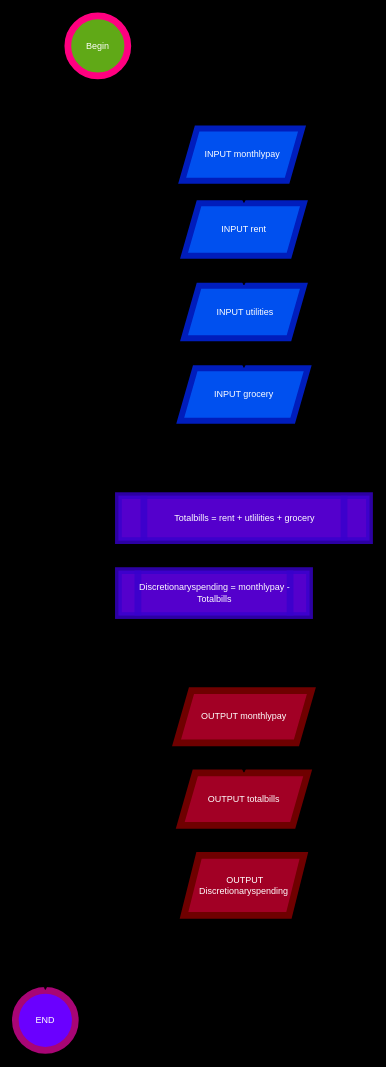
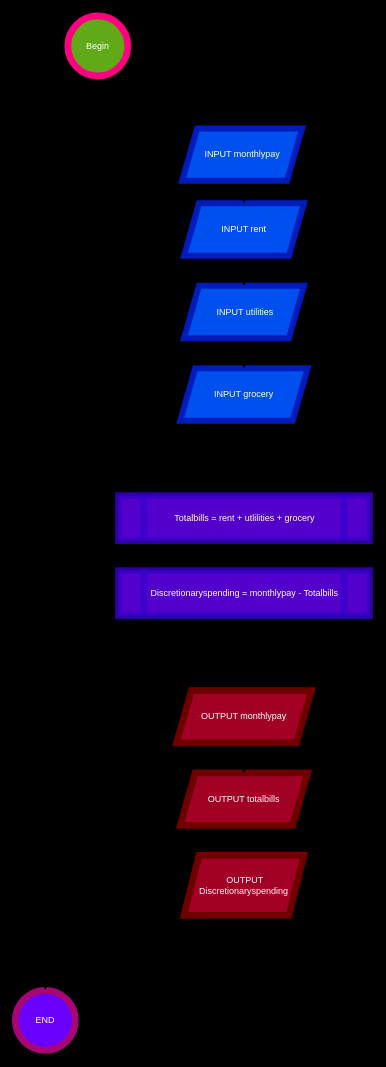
  <mxCell id="0" />
  <mxCell id="1" parent="0" />
  <mxCell id="2" value="END" style="ellipse;whiteSpace=wrap;html=1;aspect=fixed;fillColor=#6a00ff;fontColor=#ffffff;strokeColor=#a80575;strokeWidth=9;shadow=0;" vertex="1" parent="1"><mxGeometry x="20" y="1320" width="80" height="80" as="geometry" /></mxCell>
  <mxCell id="3" style="edgeStyle=orthogonalEdgeStyle;rounded=0;orthogonalLoop=1;jettySize=auto;html=1;exitX=0.5;exitY=1;exitDx=0;exitDy=0;entryX=0.5;entryY=0;entryDx=0;entryDy=0;" edge="1" parent="1" source="4" target="12"><mxGeometry relative="1" as="geometry" /></mxCell>
  <mxCell id="4" value="Begin" style="ellipse;whiteSpace=wrap;html=1;aspect=fixed;fillColor=#60a917;fontColor=#ffffff;strokeColor=#FF0080;strokeWidth=9;" vertex="1" parent="1"><mxGeometry x="90" y="20" width="80" height="80" as="geometry" /></mxCell>
  <mxCell id="5" style="edgeStyle=orthogonalEdgeStyle;rounded=0;orthogonalLoop=1;jettySize=auto;html=1;exitX=0.5;exitY=1;exitDx=0;exitDy=0;entryX=0.5;entryY=0;entryDx=0;entryDy=0;" edge="1" parent="1" source="6" target="14"><mxGeometry relative="1" as="geometry" /></mxCell>
  <mxCell id="6" value="INPUT grocery" style="shape=parallelogram;perimeter=parallelogramPerimeter;whiteSpace=wrap;html=1;fixedSize=1;fillColor=#0050ef;fontColor=#ffffff;strokeColor=#001DBC;strokeWidth=8;" vertex="1" parent="1"><mxGeometry x="240" y="490" width="170" height="70" as="geometry" /></mxCell>
  <mxCell id="7" style="edgeStyle=orthogonalEdgeStyle;rounded=0;orthogonalLoop=1;jettySize=auto;html=1;exitX=0.5;exitY=1;exitDx=0;exitDy=0;entryX=0.5;entryY=0;entryDx=0;entryDy=0;" edge="1" parent="1" source="8" target="6"><mxGeometry relative="1" as="geometry" /></mxCell>
  <mxCell id="8" value="&amp;nbsp;INPUT utilities" style="shape=parallelogram;perimeter=parallelogramPerimeter;whiteSpace=wrap;html=1;fixedSize=1;fillColor=#0050ef;fontColor=#ffffff;strokeColor=#001DBC;strokeWidth=8;" vertex="1" parent="1"><mxGeometry x="245" y="380" width="160" height="70" as="geometry" /></mxCell>
  <mxCell id="9" style="edgeStyle=orthogonalEdgeStyle;rounded=0;orthogonalLoop=1;jettySize=auto;html=1;exitX=0.5;exitY=1;exitDx=0;exitDy=0;entryX=0.5;entryY=0;entryDx=0;entryDy=0;" edge="1" parent="1" source="10" target="8"><mxGeometry relative="1" as="geometry" /></mxCell>
  <mxCell id="10" value="INPUT rent" style="shape=parallelogram;perimeter=parallelogramPerimeter;whiteSpace=wrap;html=1;fixedSize=1;fillColor=#0050ef;fontColor=#ffffff;strokeColor=#001DBC;strokeWidth=8;" vertex="1" parent="1"><mxGeometry x="245" y="270" width="160" height="70" as="geometry" /></mxCell>
  <mxCell id="11" style="edgeStyle=orthogonalEdgeStyle;rounded=0;orthogonalLoop=1;jettySize=auto;html=1;exitX=0.5;exitY=1;exitDx=0;exitDy=0;entryX=0.5;entryY=0;entryDx=0;entryDy=0;" edge="1" parent="1" source="12" target="10"><mxGeometry relative="1" as="geometry" /></mxCell>
  <mxCell id="12" value="INPUT monthlypay" style="shape=parallelogram;perimeter=parallelogramPerimeter;whiteSpace=wrap;html=1;fixedSize=1;fillColor=#0050ef;fontColor=#ffffff;strokeColor=#001DBC;strokeWidth=8;" vertex="1" parent="1"><mxGeometry x="242.5" y="170" width="160" height="70" as="geometry" /></mxCell>
  <mxCell id="13" style="edgeStyle=orthogonalEdgeStyle;rounded=0;orthogonalLoop=1;jettySize=auto;html=1;exitX=0.5;exitY=1;exitDx=0;exitDy=0;entryX=0.5;entryY=0;entryDx=0;entryDy=0;" edge="1" parent="1" source="14" target="16"><mxGeometry relative="1" as="geometry" /></mxCell>
  <mxCell id="14" value="Totalbills = rent + utlilities + grocery" style="shape=process;whiteSpace=wrap;html=1;backgroundOutline=1;fillColor=#6a00ff;fontColor=#ffffff;strokeColor=#3700CC;strokeWidth=9;opacity=80;" vertex="1" parent="1"><mxGeometry x="157.5" y="660" width="335" height="60" as="geometry" /></mxCell>
  <mxCell id="15" style="edgeStyle=orthogonalEdgeStyle;rounded=0;orthogonalLoop=1;jettySize=auto;html=1;exitX=0.5;exitY=1;exitDx=0;exitDy=0;entryX=0.5;entryY=0;entryDx=0;entryDy=0;" edge="1" parent="1" source="16" target="22"><mxGeometry relative="1" as="geometry" /></mxCell>
- <mxCell id="16" value="Discretionaryspending = monthlypay - Totalbills" style="shape=process;whiteSpace=wrap;html=1;backgroundOutline=1;fillColor=#6a00ff;fontColor=#ffffff;strokeColor=#3700CC;strokeWidth=9;opacity=80;" vertex="1" parent="1"><mxGeometry x="157.5" y="760" width="255" height="60" as="geometry" /></mxCell>
+ <mxCell id="16" value="Discretionaryspending = monthlypay - Totalbills" style="shape=process;whiteSpace=wrap;html=1;backgroundOutline=1;fillColor=#6a00ff;fontColor=#ffffff;strokeColor=#3700CC;strokeWidth=9;opacity=80;" vertex="1" parent="1"><mxGeometry x="157.5" y="760" width="335" height="60" as="geometry" /></mxCell>
  <mxCell id="17" style="edgeStyle=orthogonalEdgeStyle;rounded=0;orthogonalLoop=1;jettySize=auto;html=1;exitX=0.5;exitY=1;exitDx=0;exitDy=0;entryX=0.5;entryY=0;entryDx=0;entryDy=0;" edge="1" parent="1" source="18" target="20"><mxGeometry relative="1" as="geometry" /></mxCell>
  <mxCell id="18" value="OUTPUT totalbills" style="shape=parallelogram;perimeter=parallelogramPerimeter;whiteSpace=wrap;html=1;fixedSize=1;fillColor=#a20025;fontColor=#ffffff;strokeColor=#6F0000;strokeWidth=9;" vertex="1" parent="1"><mxGeometry x="240" y="1030" width="170" height="70" as="geometry" /></mxCell>
  <mxCell id="19" style="edgeStyle=orthogonalEdgeStyle;rounded=0;orthogonalLoop=1;jettySize=auto;html=1;exitX=0.5;exitY=1;exitDx=0;exitDy=0;" edge="1" parent="1" source="20" target="2"><mxGeometry relative="1" as="geometry" /></mxCell>
  <mxCell id="20" value="&amp;nbsp;OUTPUT Discretionaryspending" style="shape=parallelogram;perimeter=parallelogramPerimeter;whiteSpace=wrap;html=1;fixedSize=1;fillColor=#a20025;fontColor=#ffffff;strokeColor=#6F0000;strokeWidth=9;" vertex="1" parent="1"><mxGeometry x="245" y="1140" width="160" height="80" as="geometry" /></mxCell>
  <mxCell id="21" style="edgeStyle=orthogonalEdgeStyle;rounded=0;orthogonalLoop=1;jettySize=auto;html=1;exitX=0.5;exitY=1;exitDx=0;exitDy=0;entryX=0.5;entryY=0;entryDx=0;entryDy=0;" edge="1" parent="1" source="22" target="18"><mxGeometry relative="1" as="geometry" /></mxCell>
  <mxCell id="22" value="OUTPUT monthlypay" style="shape=parallelogram;perimeter=parallelogramPerimeter;whiteSpace=wrap;html=1;fixedSize=1;fillColor=#a20025;fontColor=#ffffff;strokeColor=#6F0000;strokeWidth=9;" vertex="1" parent="1"><mxGeometry x="235" y="920" width="180" height="70" as="geometry" /></mxCell>
